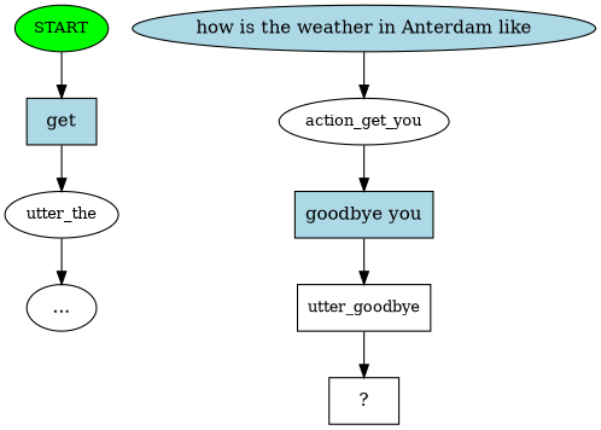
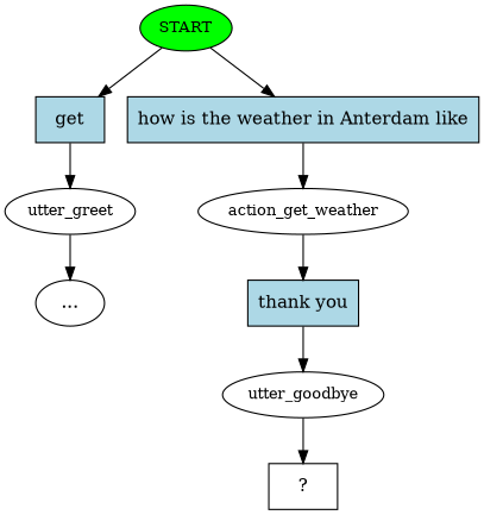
  digraph {
    n1 [fillcolor=green fontsize=12 label=START style=filled]
    n2 [fillcolor=lightblue label=get shape=rect style=filled]
-   n3 [fillcolor=lightblue label="how is the weather in Anterdam like" shape=ellipse style=filled]
-   n4 [fontsize=12 label=utter_the]
-   n5 [fontsize=12 label=action_get_you]
+   n3 [fillcolor=lightblue label="how is the weather in Anterdam like" shape=rect style=filled]
+   n4 [fontsize=12 label=utter_greet]
+   n5 [fontsize=12 label=action_get_weather]
    n6 [label="..."]
-   n7 [fillcolor=lightblue label="goodbye you" shape=rect style=filled]
-   n8 [fontsize=12 label=utter_goodbye shape=box]
+   n7 [fillcolor=lightblue label="thank you" shape=rect style=filled]
+   n8 [fontsize=12 label=utter_goodbye]
    n9 [label="  ?  " shape=rect]
    n1 -> n2
+   n1 -> n3
    n2 -> n4
    n3 -> n5
    n4 -> n6
    n5 -> n7
    n7 -> n8
    n8 -> n9
  }
